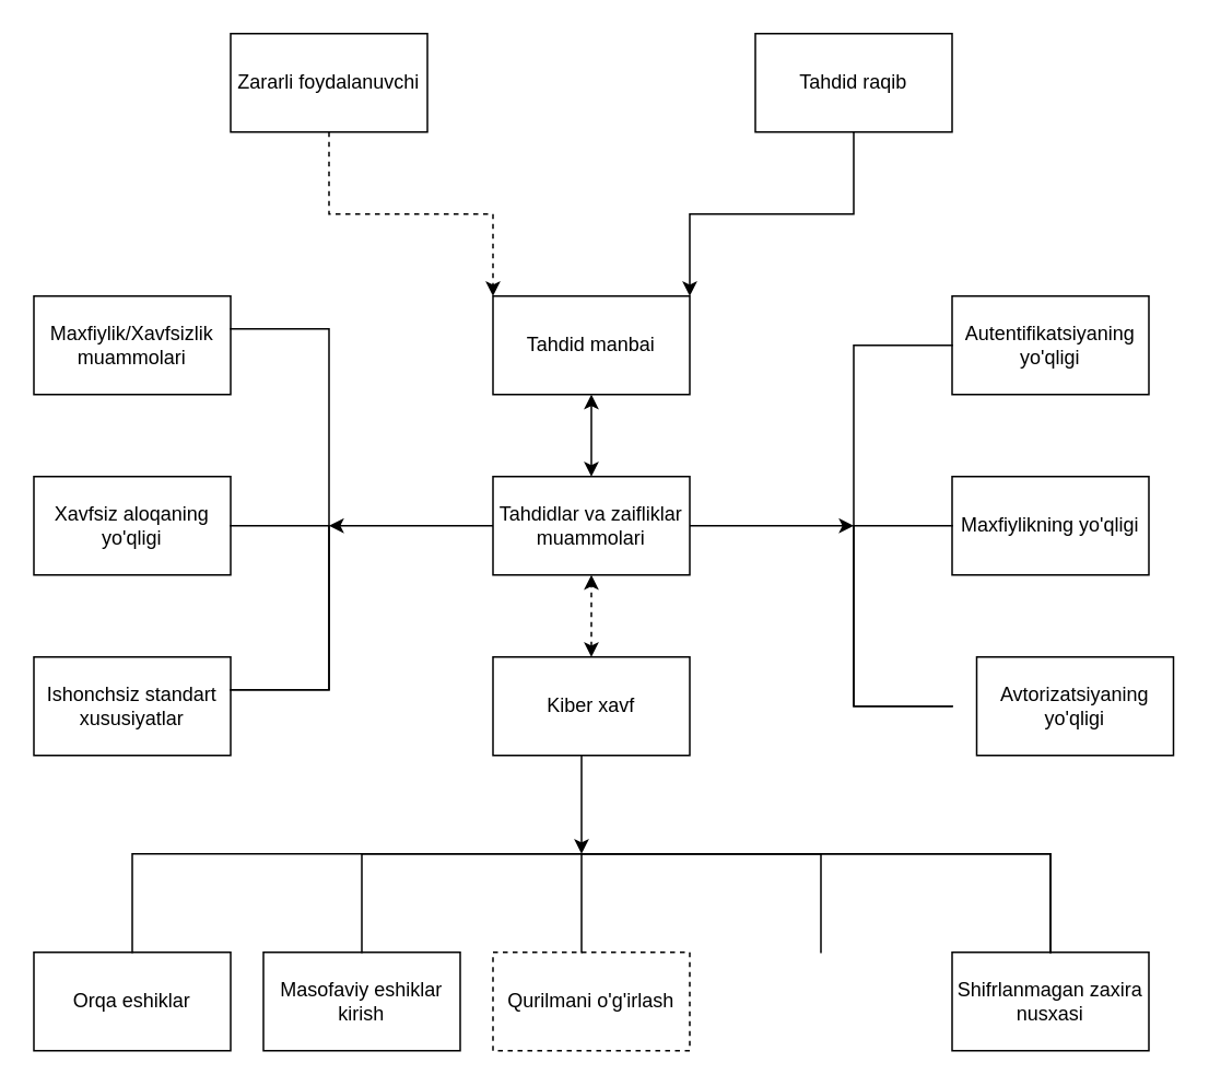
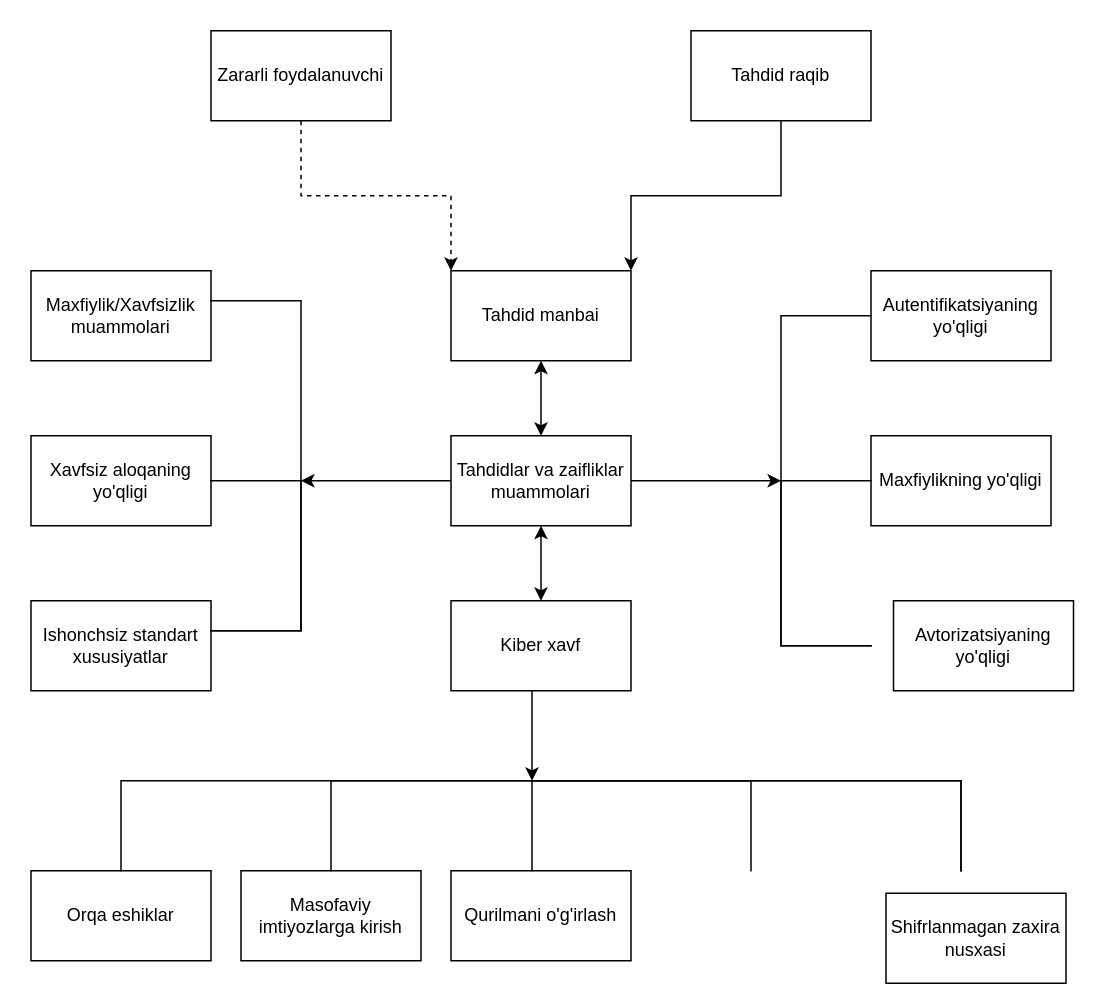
  <mxCell id="0" />
  <mxCell id="1" parent="0" />
  <mxCell id="2" style="edgeStyle=orthogonalEdgeStyle;rounded=0;orthogonalLoop=1;jettySize=auto;html=1;exitX=0.5;exitY=1;exitDx=0;exitDy=0;entryX=0;entryY=0;entryDx=0;entryDy=0;dashed=1;" edge="1" parent="1" source="3" target="6"><mxGeometry relative="1" as="geometry" /></mxCell>
  <mxCell id="3" value="Zararli foydalanuvchi" style="rounded=0;whiteSpace=wrap;html=1;" vertex="1" parent="1"><mxGeometry x="140" y="20" width="120" height="60" as="geometry" /></mxCell>
  <mxCell id="4" style="edgeStyle=orthogonalEdgeStyle;rounded=0;orthogonalLoop=1;jettySize=auto;html=1;exitX=0.5;exitY=1;exitDx=0;exitDy=0;entryX=1;entryY=0;entryDx=0;entryDy=0;" edge="1" parent="1" source="5" target="6"><mxGeometry relative="1" as="geometry" /></mxCell>
  <mxCell id="5" value="Tahdid raqib" style="rounded=0;whiteSpace=wrap;html=1;" vertex="1" parent="1"><mxGeometry x="460" y="20" width="120" height="60" as="geometry" /></mxCell>
  <mxCell id="6" value="Tahdid manbai" style="rounded=0;whiteSpace=wrap;html=1;" vertex="1" parent="1"><mxGeometry x="300" y="180" width="120" height="60" as="geometry" /></mxCell>
  <mxCell id="7" value="Tahdidlar va zaifliklar muammolari" style="rounded=0;whiteSpace=wrap;html=1;" vertex="1" parent="1"><mxGeometry x="300" y="290" width="120" height="60" as="geometry" /></mxCell>
  <mxCell id="8" value="Kiber xavf" style="rounded=0;whiteSpace=wrap;html=1;" vertex="1" parent="1"><mxGeometry x="300" y="400" width="120" height="60" as="geometry" /></mxCell>
  <mxCell id="9" value="" style="endArrow=classic;startArrow=classic;html=1;rounded=0;" edge="1" parent="1" source="7"><mxGeometry width="50" height="50" relative="1" as="geometry"><mxPoint x="310" y="290" as="sourcePoint" /><mxPoint x="360" y="240" as="targetPoint" /></mxGeometry></mxCell>
- <mxCell id="10" value="" style="endArrow=classic;startArrow=classic;html=1;rounded=0;entryX=0.5;entryY=1;entryDx=0;entryDy=0;exitX=0.5;exitY=0;exitDx=0;exitDy=0;dashed=1;" edge="1" parent="1" source="8" target="7"><mxGeometry width="50" height="50" relative="1" as="geometry"><mxPoint x="330" y="400" as="sourcePoint" /><mxPoint x="380" y="350" as="targetPoint" /></mxGeometry></mxCell>
+ <mxCell id="10" value="" style="endArrow=classic;startArrow=classic;html=1;rounded=0;entryX=0.5;entryY=1;entryDx=0;entryDy=0;exitX=0.5;exitY=0;exitDx=0;exitDy=0;" edge="1" parent="1" source="8" target="7"><mxGeometry width="50" height="50" relative="1" as="geometry"><mxPoint x="330" y="400" as="sourcePoint" /><mxPoint x="380" y="350" as="targetPoint" /></mxGeometry></mxCell>
  <mxCell id="11" value="Maxfiylik/Xavfsizlik muammolari" style="rounded=0;whiteSpace=wrap;html=1;" vertex="1" parent="1"><mxGeometry x="20" y="180" width="120" height="60" as="geometry" /></mxCell>
  <mxCell id="12" value="Xavfsiz aloqaning yo'qligi" style="rounded=0;whiteSpace=wrap;html=1;" vertex="1" parent="1"><mxGeometry x="20" y="290" width="120" height="60" as="geometry" /></mxCell>
  <mxCell id="13" value="Ishonchsiz standart xususiyatlar" style="rounded=0;whiteSpace=wrap;html=1;" vertex="1" parent="1"><mxGeometry x="20" y="400" width="120" height="60" as="geometry" /></mxCell>
  <mxCell id="14" value="Autentifikatsiyaning yo'qligi" style="rounded=0;whiteSpace=wrap;html=1;" vertex="1" parent="1"><mxGeometry x="580" y="180" width="120" height="60" as="geometry" /></mxCell>
  <mxCell id="15" value="Maxfiylikning yo'qligi" style="rounded=0;whiteSpace=wrap;html=1;" vertex="1" parent="1"><mxGeometry x="580" y="290" width="120" height="60" as="geometry" /></mxCell>
  <mxCell id="16" value="Avtorizatsiyaning yo'qligi" style="rounded=0;whiteSpace=wrap;html=1;" vertex="1" parent="1"><mxGeometry x="595" y="400" width="120" height="60" as="geometry" /></mxCell>
  <mxCell id="17" value="" style="shape=partialRectangle;whiteSpace=wrap;html=1;bottom=1;right=1;left=1;top=0;fillColor=none;routingCenterX=-0.5;direction=south;" vertex="1" parent="1"><mxGeometry x="520" y="210" width="60" height="220" as="geometry" /></mxCell>
  <mxCell id="18" value="" style="shape=partialRectangle;whiteSpace=wrap;html=1;bottom=1;right=1;left=1;top=0;fillColor=none;routingCenterX=-0.5;direction=south;" vertex="1" parent="1"><mxGeometry x="520" y="320" width="60" height="110" as="geometry" /></mxCell>
  <mxCell id="19" value="" style="shape=partialRectangle;whiteSpace=wrap;html=1;bottom=1;right=1;left=1;top=0;fillColor=none;routingCenterX=-0.5;direction=north;" vertex="1" parent="1"><mxGeometry x="140" y="200" width="60" height="220" as="geometry" /></mxCell>
  <mxCell id="20" value="" style="shape=partialRectangle;whiteSpace=wrap;html=1;bottom=1;right=1;left=1;top=0;fillColor=none;routingCenterX=-0.5;direction=north;" vertex="1" parent="1"><mxGeometry x="140" y="320" width="60" height="100" as="geometry" /></mxCell>
  <mxCell id="21" value="" style="endArrow=classic;html=1;rounded=0;exitX=1;exitY=0.5;exitDx=0;exitDy=0;" edge="1" parent="1" source="7"><mxGeometry width="50" height="50" relative="1" as="geometry"><mxPoint x="470" y="370" as="sourcePoint" /><mxPoint x="520" y="320" as="targetPoint" /></mxGeometry></mxCell>
  <mxCell id="22" value="" style="endArrow=classic;html=1;rounded=0;exitX=0;exitY=0.5;exitDx=0;exitDy=0;entryX=1;entryY=1;entryDx=0;entryDy=0;" edge="1" parent="1" source="7" target="20"><mxGeometry width="50" height="50" relative="1" as="geometry"><mxPoint x="150" y="360" as="sourcePoint" /><mxPoint x="200" y="310" as="targetPoint" /></mxGeometry></mxCell>
  <mxCell id="23" value="Orqa eshiklar" style="rounded=0;whiteSpace=wrap;html=1;" vertex="1" parent="1"><mxGeometry x="20" y="580" width="120" height="60" as="geometry" /></mxCell>
- <mxCell id="24" value="Masofaviy eshiklar kirish" style="rounded=0;whiteSpace=wrap;html=1;" vertex="1" parent="1"><mxGeometry x="160" y="580" width="120" height="60" as="geometry" /></mxCell>
- <mxCell id="25" value="Qurilmani o'g'irlash" style="rounded=0;whiteSpace=wrap;html=1;dashed=1;" vertex="1" parent="1"><mxGeometry x="300" y="580" width="120" height="60" as="geometry" /></mxCell>
- <mxCell id="26" value="Shifrlanmagan zaxira nusxasi" style="rounded=0;whiteSpace=wrap;html=1;" vertex="1" parent="1"><mxGeometry x="580" y="580" width="120" height="60" as="geometry" /></mxCell>
+ <mxCell id="24" value="Masofaviy imtiyozlarga kirish" style="rounded=0;whiteSpace=wrap;html=1;" vertex="1" parent="1"><mxGeometry x="160" y="580" width="120" height="60" as="geometry" /></mxCell>
+ <mxCell id="25" value="Qurilmani o'g'irlash" style="rounded=0;whiteSpace=wrap;html=1;" vertex="1" parent="1"><mxGeometry x="300" y="580" width="120" height="60" as="geometry" /></mxCell>
+ <mxCell id="26" value="Shifrlanmagan zaxira nusxasi" style="rounded=0;whiteSpace=wrap;html=1;" vertex="1" parent="1"><mxGeometry x="590" y="595" width="120" height="60" as="geometry" /></mxCell>
  <mxCell id="27" value="" style="shape=partialRectangle;whiteSpace=wrap;html=1;bottom=1;right=1;left=1;top=0;fillColor=none;routingCenterX=-0.5;direction=west;" vertex="1" parent="1"><mxGeometry x="80" y="520" width="560" height="60" as="geometry" /></mxCell>
  <mxCell id="28" value="" style="shape=partialRectangle;whiteSpace=wrap;html=1;bottom=1;right=1;left=1;top=0;fillColor=none;routingCenterX=-0.5;direction=west;" vertex="1" parent="1"><mxGeometry x="220" y="520" width="280" height="60" as="geometry" /></mxCell>
  <mxCell id="29" value="" style="shape=partialRectangle;whiteSpace=wrap;html=1;bottom=1;right=1;left=1;top=0;fillColor=none;routingCenterX=-0.5;direction=west;" vertex="1" parent="1"><mxGeometry x="354" y="520" width="286" height="60" as="geometry" /></mxCell>
  <mxCell id="30" style="edgeStyle=orthogonalEdgeStyle;rounded=0;orthogonalLoop=1;jettySize=auto;html=1;entryX=0.5;entryY=0;entryDx=0;entryDy=0;" edge="1" parent="1"><mxGeometry relative="1" as="geometry"><mxPoint x="354" y="460" as="sourcePoint" /><mxPoint x="354" y="520" as="targetPoint" /></mxGeometry></mxCell>
